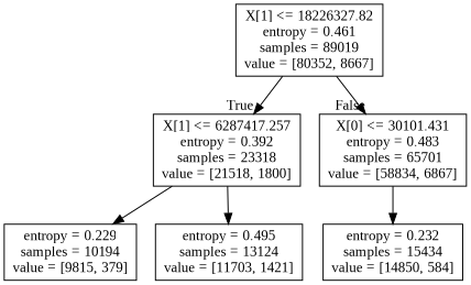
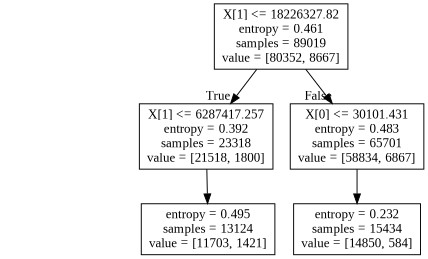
  digraph {
    fontname="Liberation Serif"
    node [fontname="Liberation Serif" shape=box]
    edge [fontname="Liberation Serif"]
    n1 [label="X[1] <= 18226327.82\nentropy = 0.461\nsamples = 89019\nvalue = [80352, 8667]"]
    n2 [label="X[1] <= 6287417.257\nentropy = 0.392\nsamples = 23318\nvalue = [21518, 1800]"]
    n3 [label="X[0] <= 30101.431\nentropy = 0.483\nsamples = 65701\nvalue = [58834, 6867]"]
-   n4 [label="entropy = 0.229\nsamples = 10194\nvalue = [9815, 379]"]
    n5 [label="entropy = 0.495\nsamples = 13124\nvalue = [11703, 1421]"]
    n6 [label="entropy = 0.232\nsamples = 15434\nvalue = [14850, 584]"]
    n1 -> n2 [headlabel=True labelangle=45 labeldistance=2.5]
    n1 -> n3 [headlabel=False labelangle=-45 labeldistance=2.5]
-   n2 -> n4
    n2 -> n5
    n3 -> n6
  }
